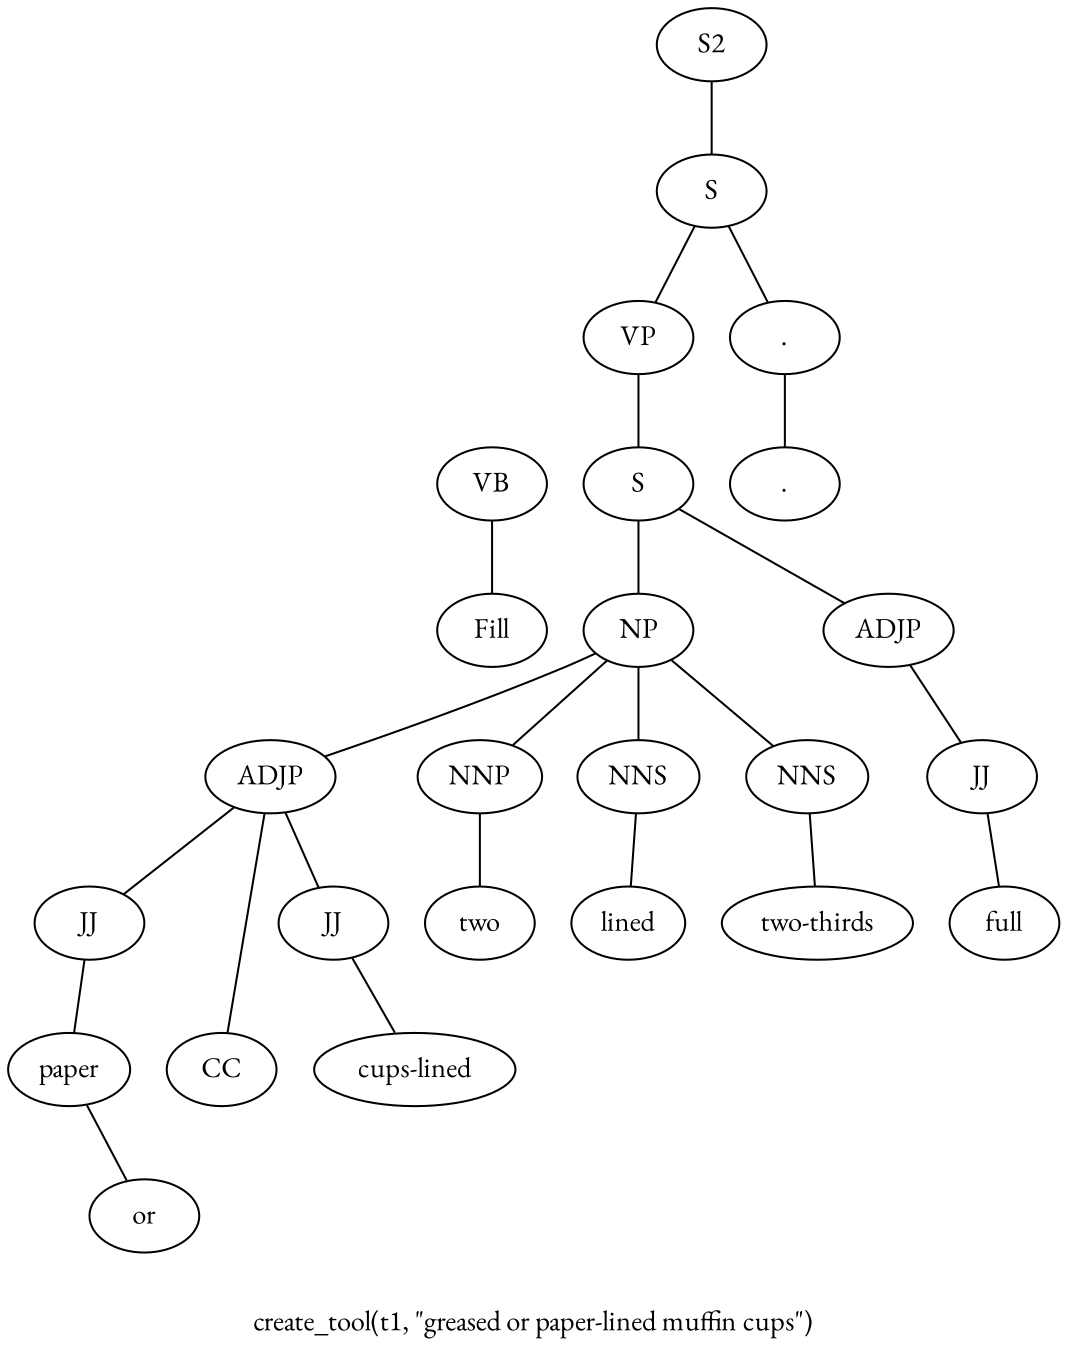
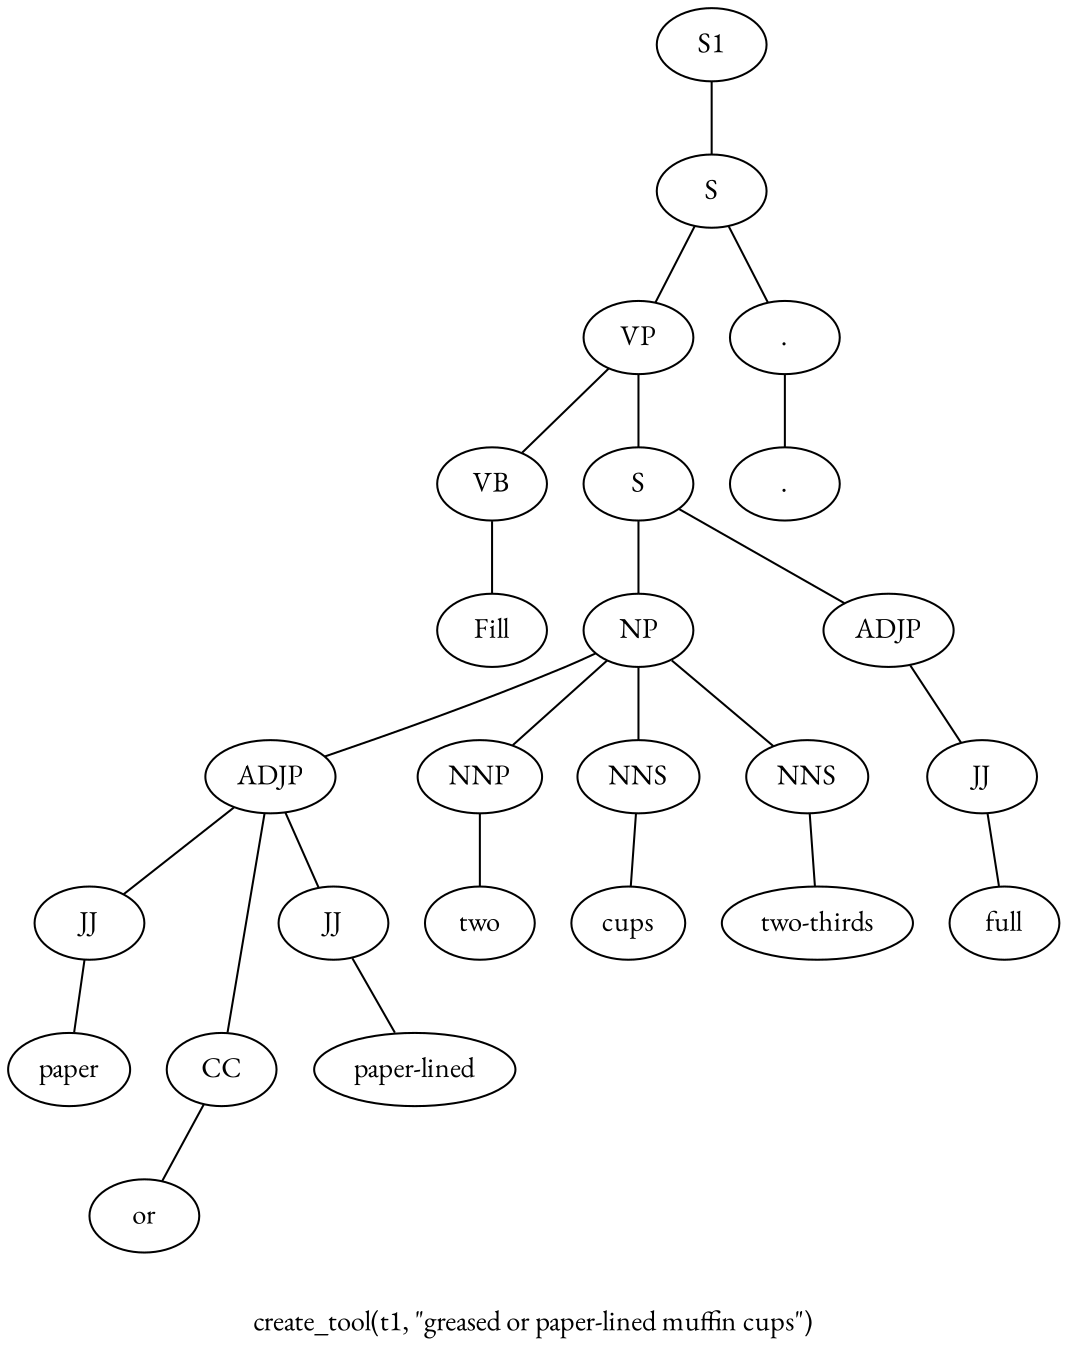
  graph {
    fontname="EB Garamond"
    label="create_tool(t1, \"greased or paper-lined muffin cups\")"
    node [fontname="EB Garamond"]
    edge [fontname="EB Garamond"]
-   n1 [label=S2]
+   n1 [label=S1]
    n2 [label=S]
    n3 [label=VP]
    n4 [label="."]
    n5 [label=VB]
    n6 [label=S]
    n7 [label="."]
    n8 [label=Fill]
    n9 [label=NP]
    n10 [label=ADJP]
    n11 [label=ADJP]
    n12 [label=NNP]
    n13 [label=NNS]
    n14 [label=NNS]
    n15 [label=JJ]
    n16 [label=JJ]
    n17 [label=CC]
    n18 [label=JJ]
    n19 [label=two]
-   n20 [label=lined]
+   n20 [label=cups]
    n21 [label="two-thirds"]
    n22 [label=paper]
    n23 [label=or]
-   n24 [label="cups-lined"]
+   n24 [label="paper-lined"]
    n25 [label=full]
    n1 -- n2
    n2 -- n3
    n2 -- n4
+   n3 -- n5
    n3 -- n6
    n4 -- n7
    n5 -- n8
    n6 -- n9
    n6 -- n10
    n9 -- n11
    n9 -- n12
    n9 -- n13
    n9 -- n14
    n10 -- n15
    n11 -- n16
    n11 -- n17
    n11 -- n18
    n12 -- n19
    n13 -- n20
    n14 -- n21
    n15 -- n25
    n16 -- n22
-   n22 -- n23
+   n17 -- n23
    n18 -- n24
  }
